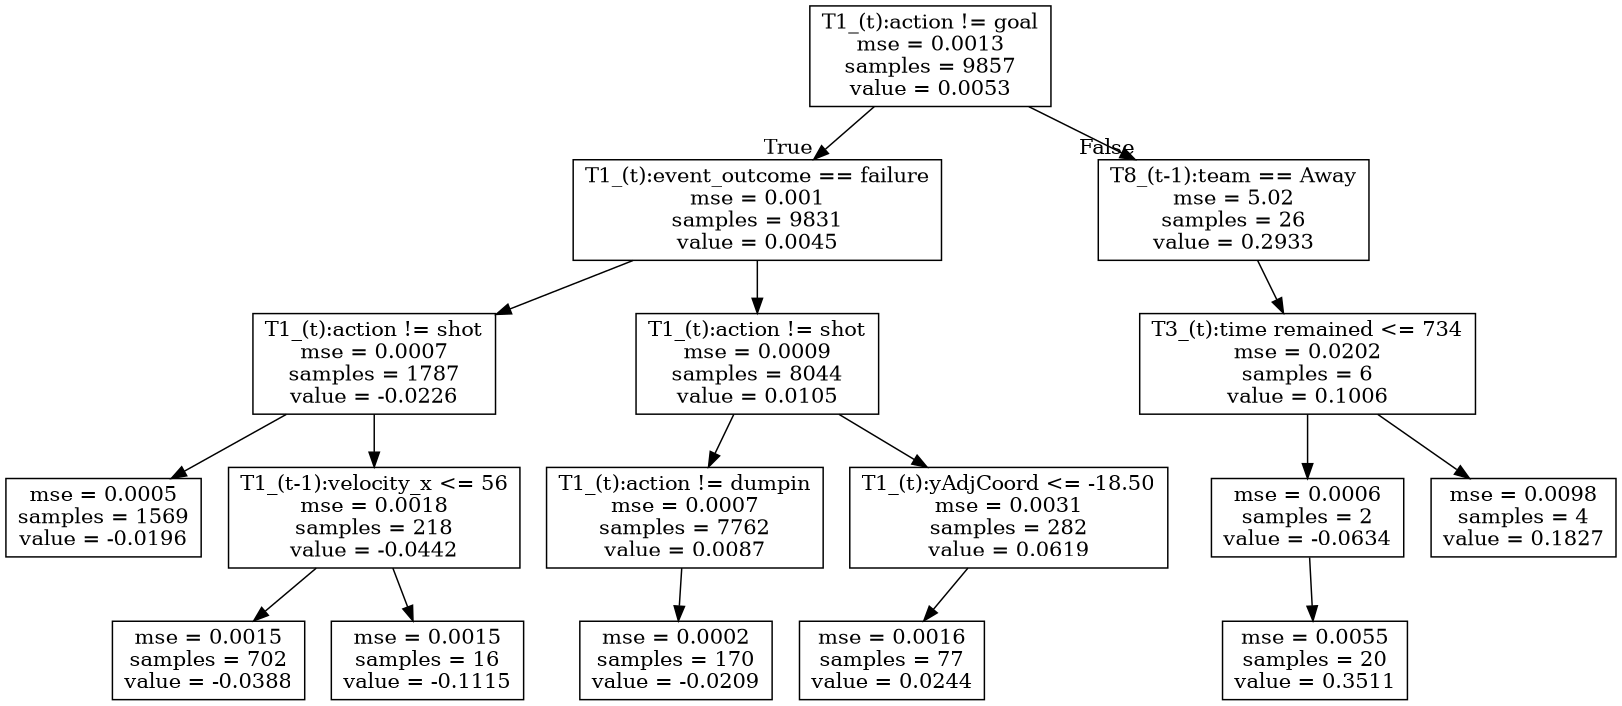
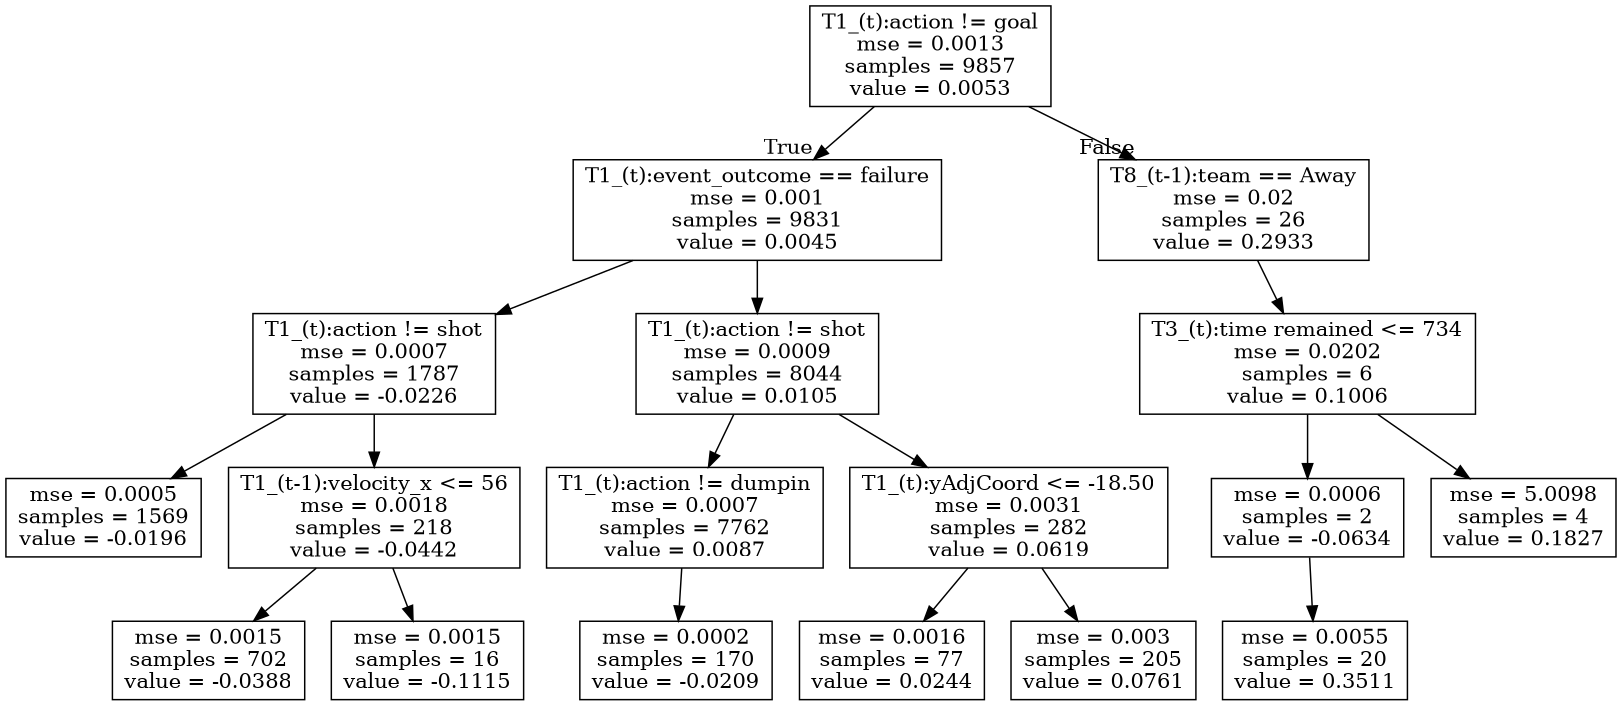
  digraph {
    node [shape=box]
    n1 [label="T1_(t):action != goal\nmse = 0.0013\nsamples = 9857\nvalue = 0.0053"]
    n2 [label="T1_(t):event_outcome == failure\nmse = 0.001\nsamples = 9831\nvalue = 0.0045"]
-   n3 [label="T8_(t-1):team == Away\nmse = 5.02\nsamples = 26\nvalue = 0.2933"]
+   n3 [label="T8_(t-1):team == Away\nmse = 0.02\nsamples = 26\nvalue = 0.2933"]
    n4 [label="T1_(t):action != shot\nmse = 0.0007\nsamples = 1787\nvalue = -0.0226"]
    n5 [label="T1_(t):action != shot\nmse = 0.0009\nsamples = 8044\nvalue = 0.0105"]
    n6 [label="T3_(t):time remained <= 734\nmse = 0.0202\nsamples = 6\nvalue = 0.1006"]
    n7 [label="mse = 0.0005\nsamples = 1569\nvalue = -0.0196"]
    n8 [label="T1_(t-1):velocity_x <= 56\nmse = 0.0018\nsamples = 218\nvalue = -0.0442"]
    n9 [label="T1_(t):action != dumpin\nmse = 0.0007\nsamples = 7762\nvalue = 0.0087"]
    n10 [label="T1_(t):yAdjCoord <= -18.50\nmse = 0.0031\nsamples = 282\nvalue = 0.0619"]
    n11 [label="mse = 0.0015\nsamples = 702\nvalue = -0.0388"]
    n12 [label="mse = 0.0015\nsamples = 16\nvalue = -0.1115"]
    n13 [label="mse = 0.0002\nsamples = 170\nvalue = -0.0209"]
    n14 [label="mse = 0.0016\nsamples = 77\nvalue = 0.0244"]
+   n15 [label="mse = 0.003\nsamples = 205\nvalue = 0.0761"]
    n16 [label="mse = 0.0006\nsamples = 2\nvalue = -0.0634"]
-   n17 [label="mse = 0.0098\nsamples = 4\nvalue = 0.1827"]
+   n17 [label="mse = 5.0098\nsamples = 4\nvalue = 0.1827"]
    n18 [label="mse = 0.0055\nsamples = 20\nvalue = 0.3511"]
    n1 -> n2 [headlabel=True labelangle=45 labeldistance=2.5]
    n1 -> n3 [headlabel=False labelangle=-45 labeldistance=2.5]
    n2 -> n4
    n2 -> n5
    n3 -> n6
    n4 -> n7
    n4 -> n8
    n5 -> n9
    n5 -> n10
    n6 -> n16
    n6 -> n17
    n8 -> n11
    n8 -> n12
    n9 -> n13
    n10 -> n14
+   n10 -> n15
    n16 -> n18
  }
